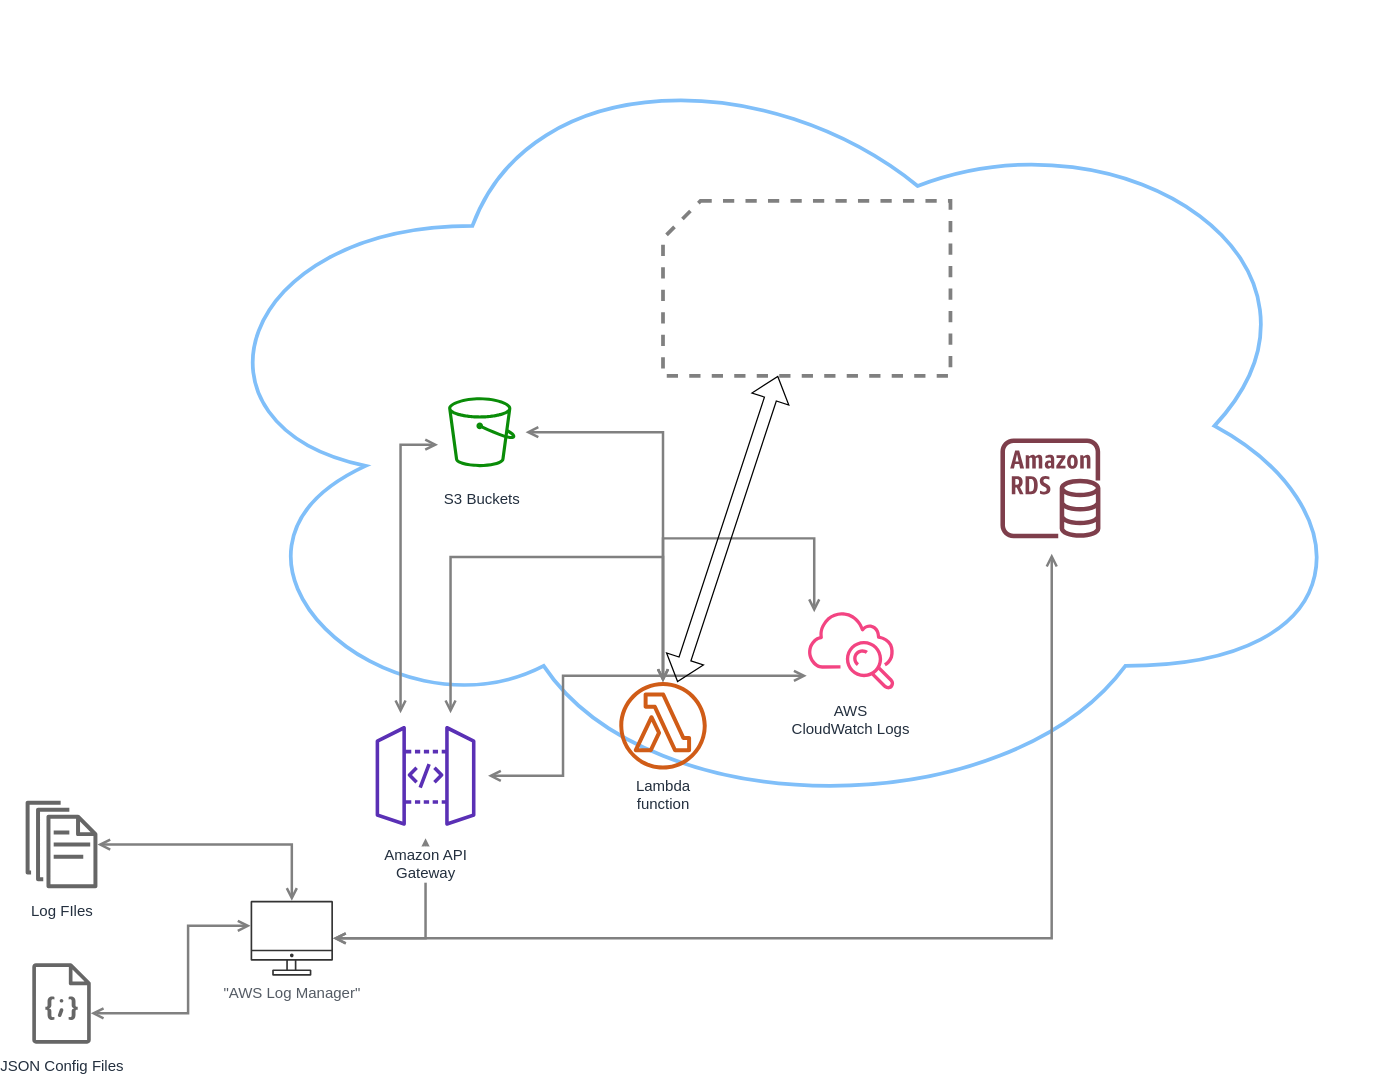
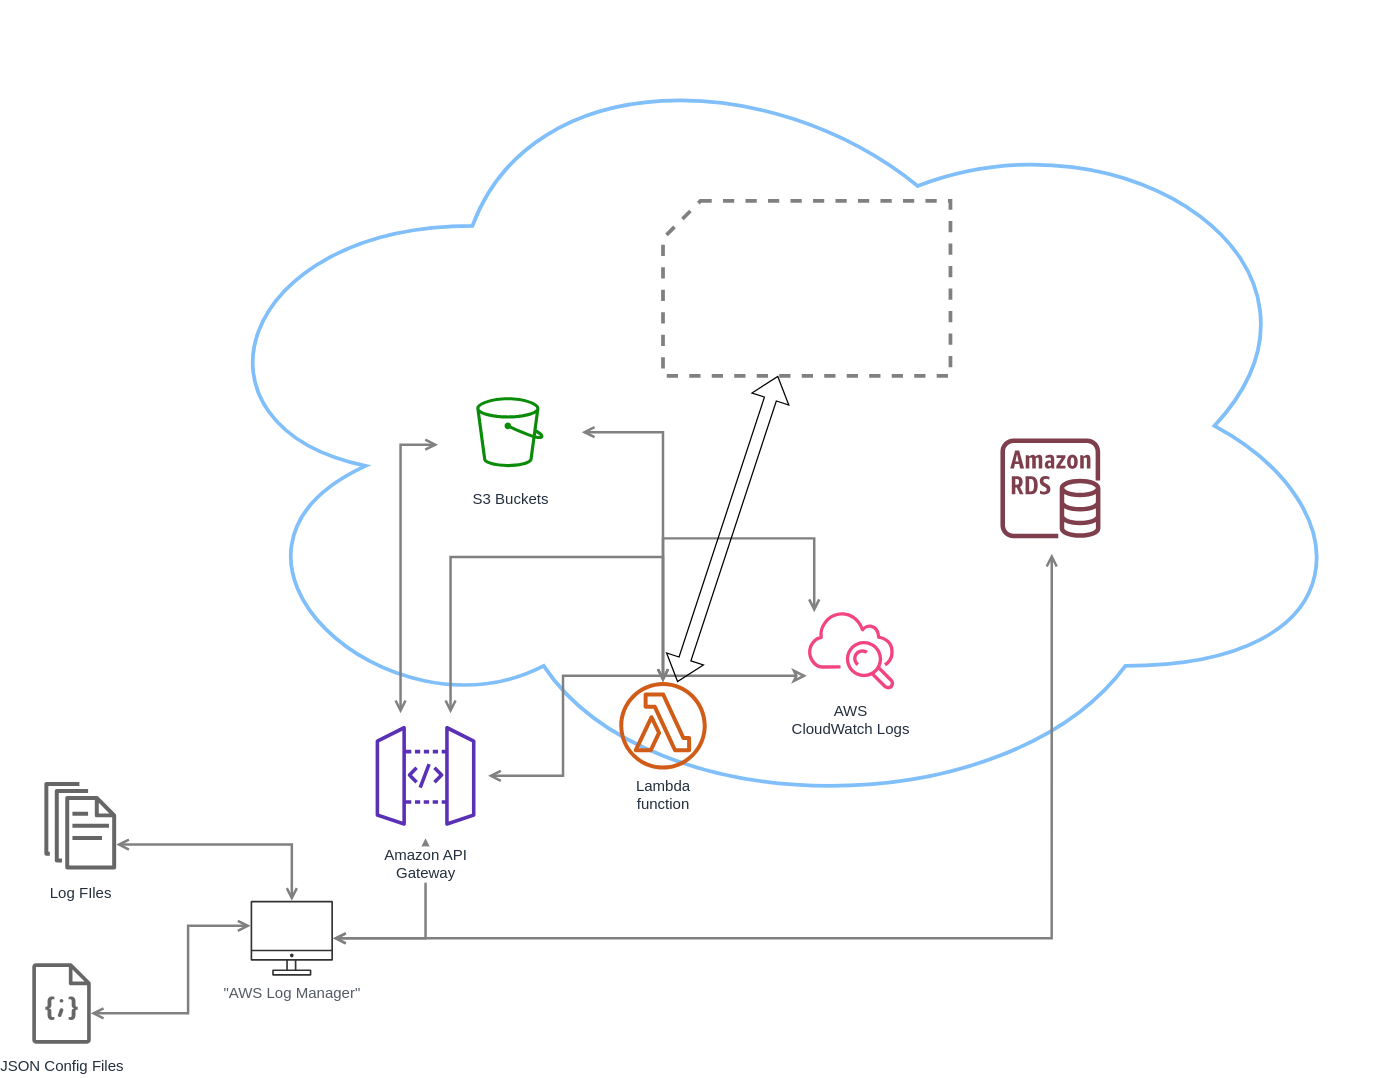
  <mxCell id="0" />
  <mxCell id="1" parent="0" />
  <mxCell id="2" value="" style="ellipse;shape=cloud;whiteSpace=wrap;html=1;dashed=0;strokeColor=#80bff9;align=center;verticalAlign=top;spacingTop=5;fontFamily=Helvetica;fontSize=12;fontColor=#232F3E;fontStyle=0;labelBackgroundColor=#ffffff;fillColor=none;gradientColor=#4D72F3;gradientDirection=north;strokeWidth=3;movable=1;resizable=1;rotatable=1;deletable=1;editable=1;locked=0;connectable=1;" vertex="1" parent="1"><mxGeometry x="140" y="20" width="950" height="640" as="geometry" /></mxCell>
  <mxCell id="3" value="" style="shape=card;whiteSpace=wrap;html=1;dashed=1;strokeColor=#808080;align=center;verticalAlign=top;spacingTop=5;fontFamily=Helvetica;fontSize=12;fontColor=#232F3E;fontStyle=0;labelBackgroundColor=#ffffff;fillColor=none;gradientColor=none;gradientDirection=north;strokeWidth=3;" vertex="1" parent="1"><mxGeometry x="530" y="160" width="230" height="140" as="geometry" /></mxCell>
  <mxCell id="4" style="edgeStyle=orthogonalEdgeStyle;rounded=0;orthogonalLoop=1;jettySize=auto;html=1;startArrow=open;startFill=0;endArrow=open;endFill=0;strokeWidth=2;strokeColor=#808080;" parent="1" source="6" target="7" edge="1"><mxGeometry relative="1" as="geometry" /></mxCell>
  <mxCell id="5" style="edgeStyle=orthogonalEdgeStyle;rounded=0;orthogonalLoop=1;jettySize=auto;html=1;startArrow=open;startFill=0;endArrow=open;endFill=0;strokeWidth=2;strokeColor=#808080;" parent="1" source="7" target="8" edge="1"><mxGeometry relative="1" as="geometry"><Array as="points"><mxPoint x="360" y="445" /></Array><mxPoint x="450" y="330" as="targetPoint" /></mxGeometry></mxCell>
  <mxCell id="6" value="&quot;AWS Log Manager&quot;" style="outlineConnect=0;gradientColor=none;fontColor=#545B64;strokeColor=none;fillColor=#333333;dashed=0;verticalLabelPosition=bottom;verticalAlign=top;align=center;html=1;fontSize=12;fontStyle=0;aspect=fixed;shape=mxgraph.aws4.illustration_desktop;pointerEvents=1;labelBackgroundColor=#ffffff;" parent="1" vertex="1"><mxGeometry x="200" y="720" width="65.93" height="60" as="geometry" /></mxCell>
  <mxCell id="7" value="Amazon API&lt;br&gt;Gateway&lt;br&gt;" style="outlineConnect=0;fontColor=#232F3E;gradientColor=#945DF2;gradientDirection=north;fillColor=none;strokeColor=#5a30b5;dashed=0;verticalLabelPosition=bottom;verticalAlign=top;align=center;html=1;fontSize=12;fontStyle=0;aspect=fixed;shape=mxgraph.aws4.resourceIcon;resIcon=mxgraph.aws4.api_gateway;labelBackgroundColor=#ffffff;rotation=0;" parent="1" vertex="1"><mxGeometry x="290" y="570" width="100" height="100" as="geometry" /></mxCell>
  <mxCell id="8" value="Lambda&lt;br&gt;function" style="outlineConnect=0;fontColor=#232F3E;gradientColor=none;fillColor=#D05C17;strokeColor=none;dashed=0;verticalLabelPosition=bottom;verticalAlign=top;align=center;html=1;fontSize=12;fontStyle=0;aspect=fixed;pointerEvents=1;shape=mxgraph.aws4.lambda_function;labelBackgroundColor=#ffffff;" parent="1" vertex="1"><mxGeometry x="495" y="545" width="70" height="70" as="geometry" /></mxCell>
  <mxCell id="9" value="AWS&lt;br&gt;CloudWatch Logs" style="outlineConnect=0;fontColor=#232F3E;gradientColor=none;gradientDirection=north;fillColor=#F34482;strokeColor=none;dashed=0;verticalLabelPosition=bottom;verticalAlign=top;align=center;html=1;fontSize=12;fontStyle=0;aspect=fixed;shape=mxgraph.aws4.cloudwatch;labelBackgroundColor=#ffffff;" parent="1" vertex="1"><mxGeometry x="645" y="485" width="70" height="70" as="geometry" /></mxCell>
- <mxCell id="10" value="S3 Buckets" style="sketch=0;outlineConnect=0;fontColor=#232F3E;gradientColor=none;strokeColor=#0a8c08;fillColor=#ffffff;dashed=0;verticalLabelPosition=bottom;verticalAlign=top;align=center;html=1;fontSize=12;fontStyle=0;aspect=fixed;shape=mxgraph.aws4.resourceIcon;resIcon=mxgraph.aws4.bucket;spacingTop=5;fontFamily=Helvetica;labelBackgroundColor=#ffffff;" vertex="1" parent="1"><mxGeometry x="350" y="310" width="70" height="70" as="geometry" /></mxCell>
+ <mxCell id="10" value="S3 Buckets" style="sketch=0;outlineConnect=0;fontColor=#232F3E;gradientColor=none;strokeColor=#0a8c08;fillColor=#ffffff;dashed=0;verticalLabelPosition=bottom;verticalAlign=top;align=center;html=1;fontSize=12;fontStyle=0;aspect=fixed;shape=mxgraph.aws4.resourceIcon;resIcon=mxgraph.aws4.bucket;spacingTop=5;fontFamily=Helvetica;labelBackgroundColor=#ffffff;" vertex="1" parent="1"><mxGeometry x="350" y="310" width="115" height="70" as="geometry" /></mxCell>
  <mxCell id="11" value="" style="sketch=0;outlineConnect=0;fontColor=#232F3E;gradientColor=none;fillColor=#7e3e4b;strokeColor=none;dashed=0;verticalLabelPosition=bottom;verticalAlign=top;align=center;html=1;fontSize=12;fontStyle=0;aspect=fixed;pointerEvents=1;shape=mxgraph.aws4.rds_instance;spacingTop=5;fontFamily=Helvetica;labelBackgroundColor=#ffffff;" vertex="1" parent="1"><mxGeometry x="800" y="350" width="80" height="80" as="geometry" /></mxCell>
  <mxCell id="12" style="edgeStyle=orthogonalEdgeStyle;rounded=0;orthogonalLoop=1;jettySize=auto;html=1;startArrow=open;startFill=0;endArrow=open;endFill=0;strokeWidth=2;strokeColor=#808080;" edge="1" parent="1" source="8" target="10"><mxGeometry relative="1" as="geometry"><Array as="points"><mxPoint x="530" y="345" /></Array><mxPoint x="400.06" y="210" as="sourcePoint" /><mxPoint x="650" y="320" as="targetPoint" /></mxGeometry></mxCell>
  <mxCell id="13" style="edgeStyle=orthogonalEdgeStyle;rounded=0;orthogonalLoop=1;jettySize=auto;html=1;startArrow=open;startFill=0;endArrow=open;endFill=0;strokeWidth=2;strokeColor=#808080;entryX=0.513;entryY=1.155;entryDx=0;entryDy=0;entryPerimeter=0;" edge="1" parent="1" source="6" target="11"><mxGeometry relative="1" as="geometry"><mxPoint x="500" y="630" as="sourcePoint" /><mxPoint x="899.5" y="687" as="targetPoint" /></mxGeometry></mxCell>
  <mxCell id="14" style="edgeStyle=orthogonalEdgeStyle;rounded=0;orthogonalLoop=1;jettySize=auto;html=1;startArrow=open;startFill=0;endArrow=open;endFill=0;strokeWidth=2;strokeColor=#808080;" edge="1" parent="1" source="8" target="9"><mxGeometry relative="1" as="geometry"><Array as="points"><mxPoint x="651" y="430" /></Array><mxPoint x="610" y="430" as="sourcePoint" /><mxPoint x="700" y="430" as="targetPoint" /></mxGeometry></mxCell>
- <mxCell id="15" style="edgeStyle=orthogonalEdgeStyle;rounded=0;orthogonalLoop=1;jettySize=auto;html=1;startArrow=open;startFill=0;endArrow=open;endFill=0;strokeWidth=2;strokeColor=#808080;" edge="1" parent="1" source="7" target="9"><mxGeometry relative="1" as="geometry"><Array as="points"><mxPoint x="450" y="620" /><mxPoint x="450" y="540" /></Array><mxPoint x="361" y="420" as="sourcePoint" /><mxPoint x="620" y="550" as="targetPoint" /></mxGeometry></mxCell>
- <mxCell id="16" value="Log FIles" style="sketch=0;outlineConnect=0;fontColor=#232F3E;gradientColor=none;fillColor=#666666;strokeColor=none;dashed=0;verticalLabelPosition=bottom;verticalAlign=top;align=center;html=1;fontSize=12;fontStyle=0;aspect=fixed;pointerEvents=1;shape=mxgraph.aws4.documents;spacingTop=5;fontFamily=Helvetica;labelBackgroundColor=#ffffff;" vertex="1" parent="1"><mxGeometry x="20" y="640" width="57.45" height="70" as="geometry" /></mxCell>
+ <mxCell id="15" style="edgeStyle=orthogonalEdgeStyle;rounded=0;orthogonalLoop=1;jettySize=auto;html=1;startArrow=open;startFill=0;endArrow=classic;endFill=0;strokeWidth=2;strokeColor=#808080;" edge="1" parent="1" source="7" target="9"><mxGeometry relative="1" as="geometry"><Array as="points"><mxPoint x="450" y="620" /><mxPoint x="450" y="540" /></Array><mxPoint x="361" y="420" as="sourcePoint" /><mxPoint x="620" y="550" as="targetPoint" /></mxGeometry></mxCell>
+ <mxCell id="16" value="Log FIles" style="sketch=0;outlineConnect=0;fontColor=#232F3E;gradientColor=none;fillColor=#666666;strokeColor=none;dashed=0;verticalLabelPosition=bottom;verticalAlign=top;align=center;html=1;fontSize=12;fontStyle=0;aspect=fixed;pointerEvents=1;shape=mxgraph.aws4.documents;spacingTop=5;fontFamily=Helvetica;labelBackgroundColor=#ffffff;" vertex="1" parent="1"><mxGeometry x="35" y="625" width="57.45" height="70" as="geometry" /></mxCell>
  <mxCell id="17" style="edgeStyle=orthogonalEdgeStyle;rounded=0;orthogonalLoop=1;jettySize=auto;html=1;startArrow=open;startFill=0;endArrow=open;endFill=0;strokeWidth=2;strokeColor=#808080;" edge="1" parent="1" source="16" target="6"><mxGeometry relative="1" as="geometry"><Array as="points"><mxPoint x="170" y="675" /><mxPoint x="170" y="675" /></Array><mxPoint x="259.999" y="720" as="sourcePoint" /><mxPoint x="530.999" y="680" as="targetPoint" /></mxGeometry></mxCell>
  <mxCell id="18" value="" style="shape=flexArrow;endArrow=classic;startArrow=classic;html=1;rounded=0;fontFamily=Helvetica;fontSize=12;fontColor=#232F3E;fontStyle=0;labelBackgroundColor=#ffffff;" edge="1" parent="1" source="8" target="3"><mxGeometry width="100" height="100" relative="1" as="geometry"><mxPoint x="330" y="390" as="sourcePoint" /><mxPoint x="430" y="290" as="targetPoint" /></mxGeometry></mxCell>
  <mxCell id="19" style="edgeStyle=orthogonalEdgeStyle;rounded=0;orthogonalLoop=1;jettySize=auto;html=1;startArrow=open;startFill=0;endArrow=open;endFill=0;strokeWidth=2;strokeColor=#808080;" edge="1" parent="1" source="7" target="10"><mxGeometry relative="1" as="geometry"><Array as="points"><mxPoint x="320" y="355" /></Array><mxPoint x="200" y="410" as="sourcePoint" /><mxPoint x="350" y="350" as="targetPoint" /></mxGeometry></mxCell>
  <mxCell id="20" value="JSON Config Files" style="sketch=0;outlineConnect=0;fontColor=#232F3E;gradientColor=none;fillColor=#666666;strokeColor=none;dashed=0;verticalLabelPosition=bottom;verticalAlign=top;align=center;html=1;fontSize=12;fontStyle=0;aspect=fixed;pointerEvents=1;shape=mxgraph.aws4.json_script;spacingTop=5;fontFamily=Helvetica;labelBackgroundColor=#ffffff;" vertex="1" parent="1"><mxGeometry x="25.23" y="770" width="47" height="64.32" as="geometry" /></mxCell>
  <mxCell id="21" style="edgeStyle=orthogonalEdgeStyle;rounded=0;orthogonalLoop=1;jettySize=auto;html=1;startArrow=open;startFill=0;endArrow=open;endFill=0;strokeWidth=2;strokeColor=#808080;" edge="1" parent="1" source="20" target="6"><mxGeometry relative="1" as="geometry"><Array as="points"><mxPoint x="150" y="810" /><mxPoint x="150" y="740" /></Array><mxPoint x="97" y="710" as="sourcePoint" /><mxPoint x="210" y="710" as="targetPoint" /></mxGeometry></mxCell>
